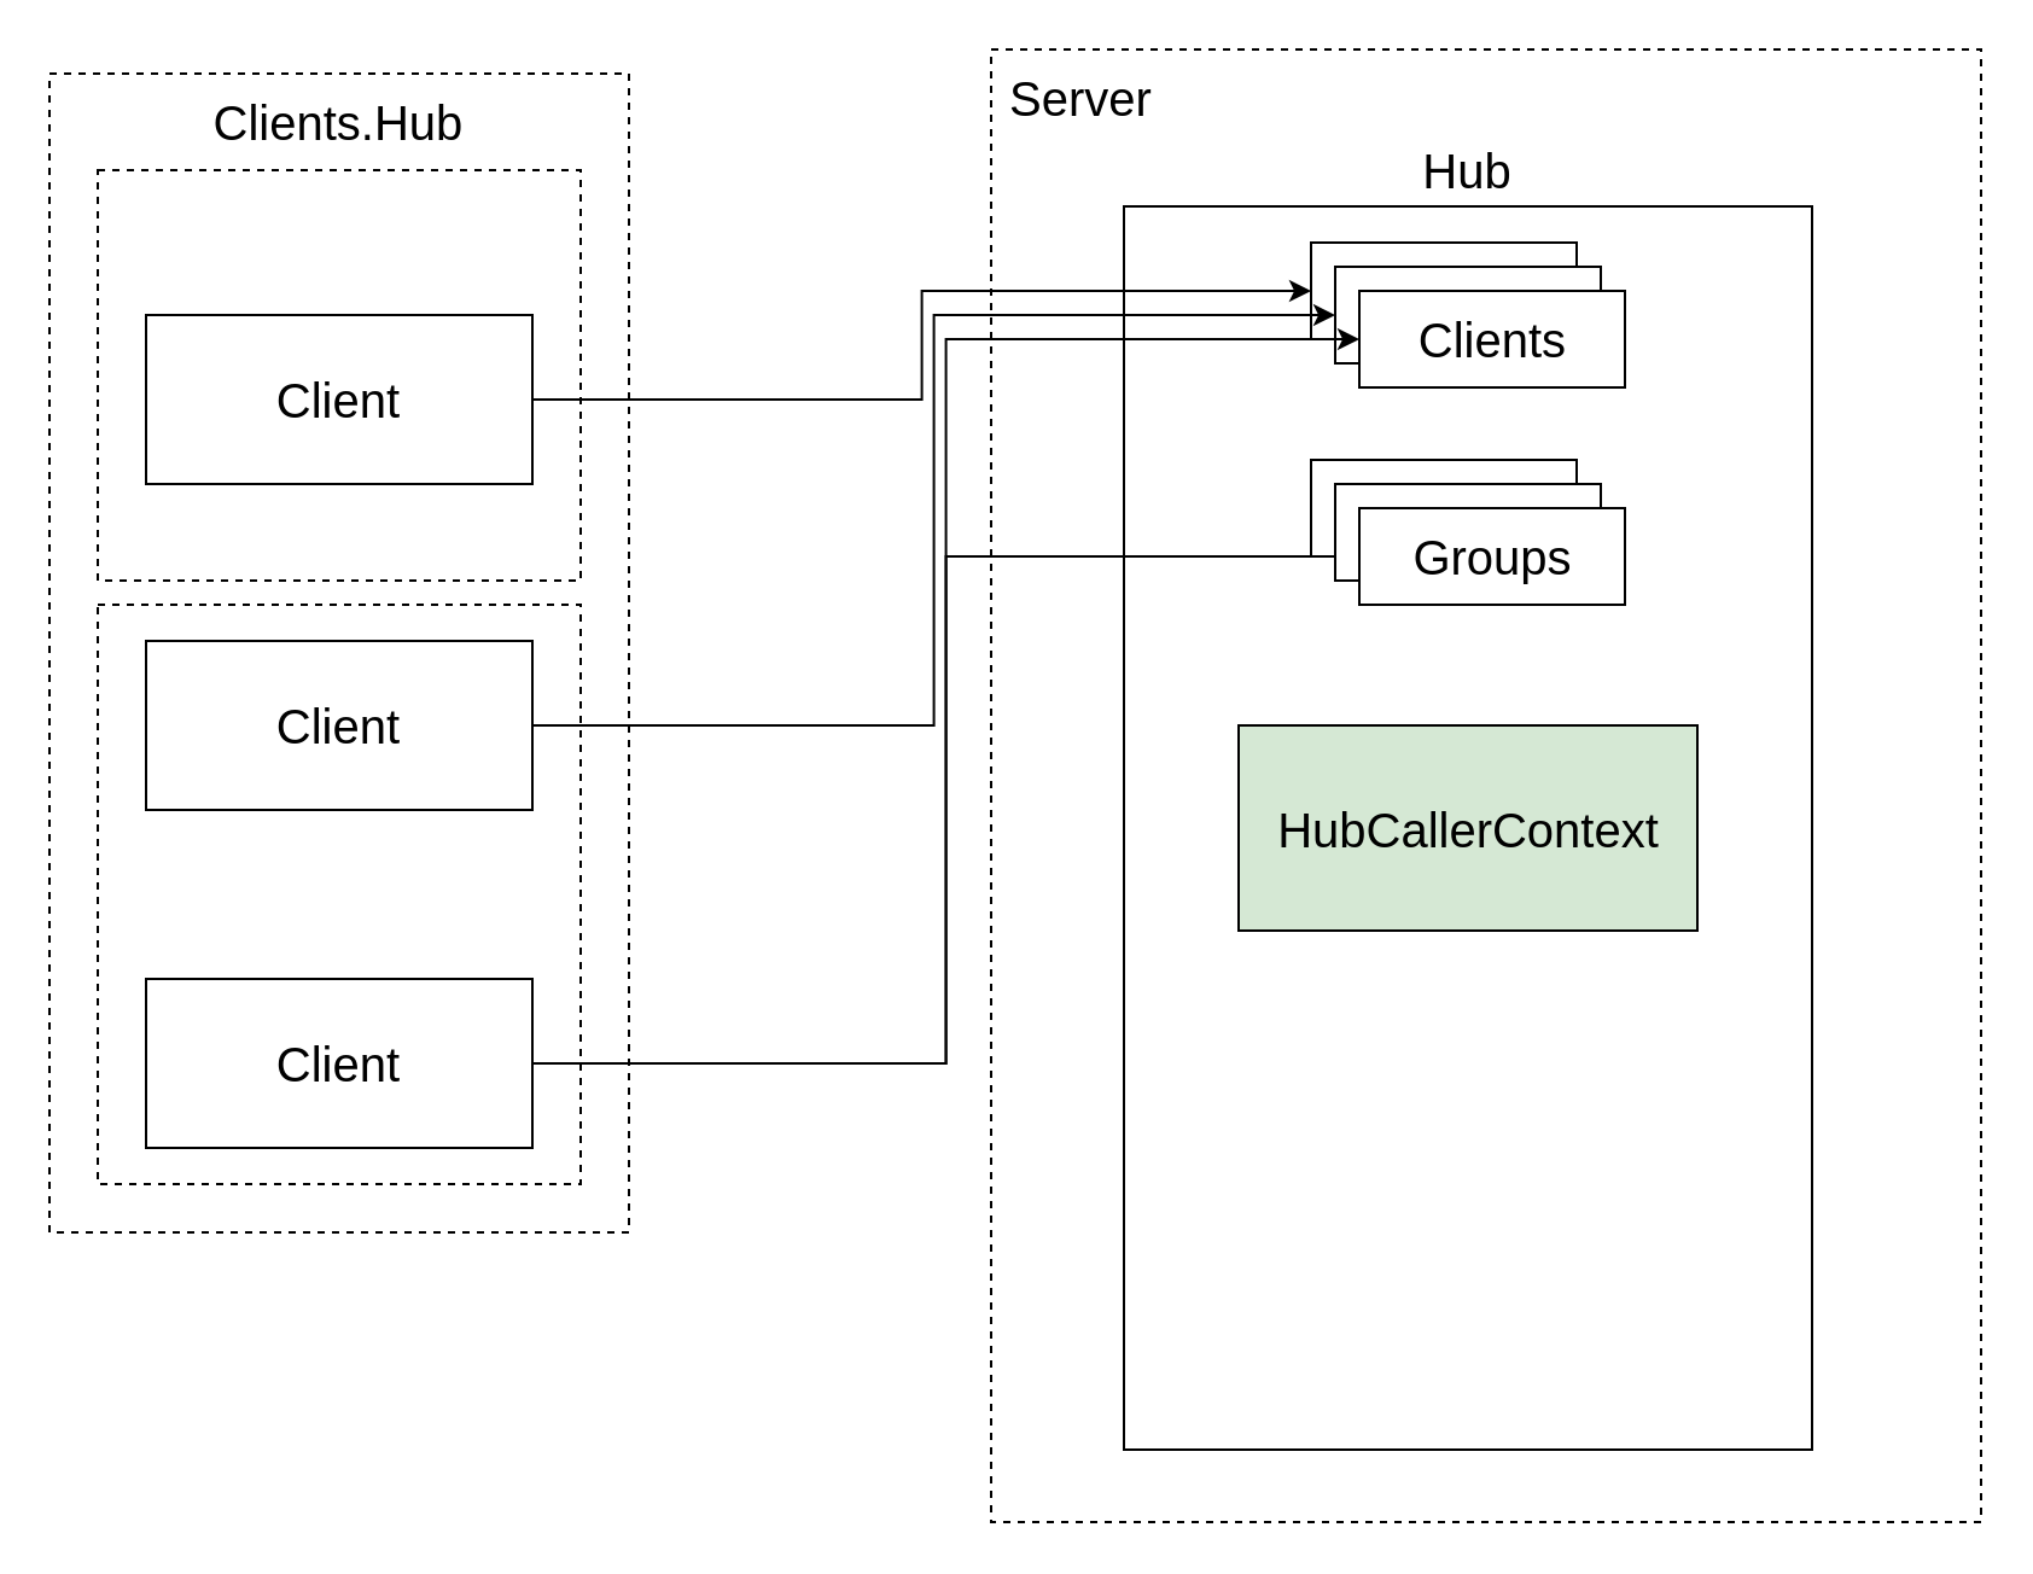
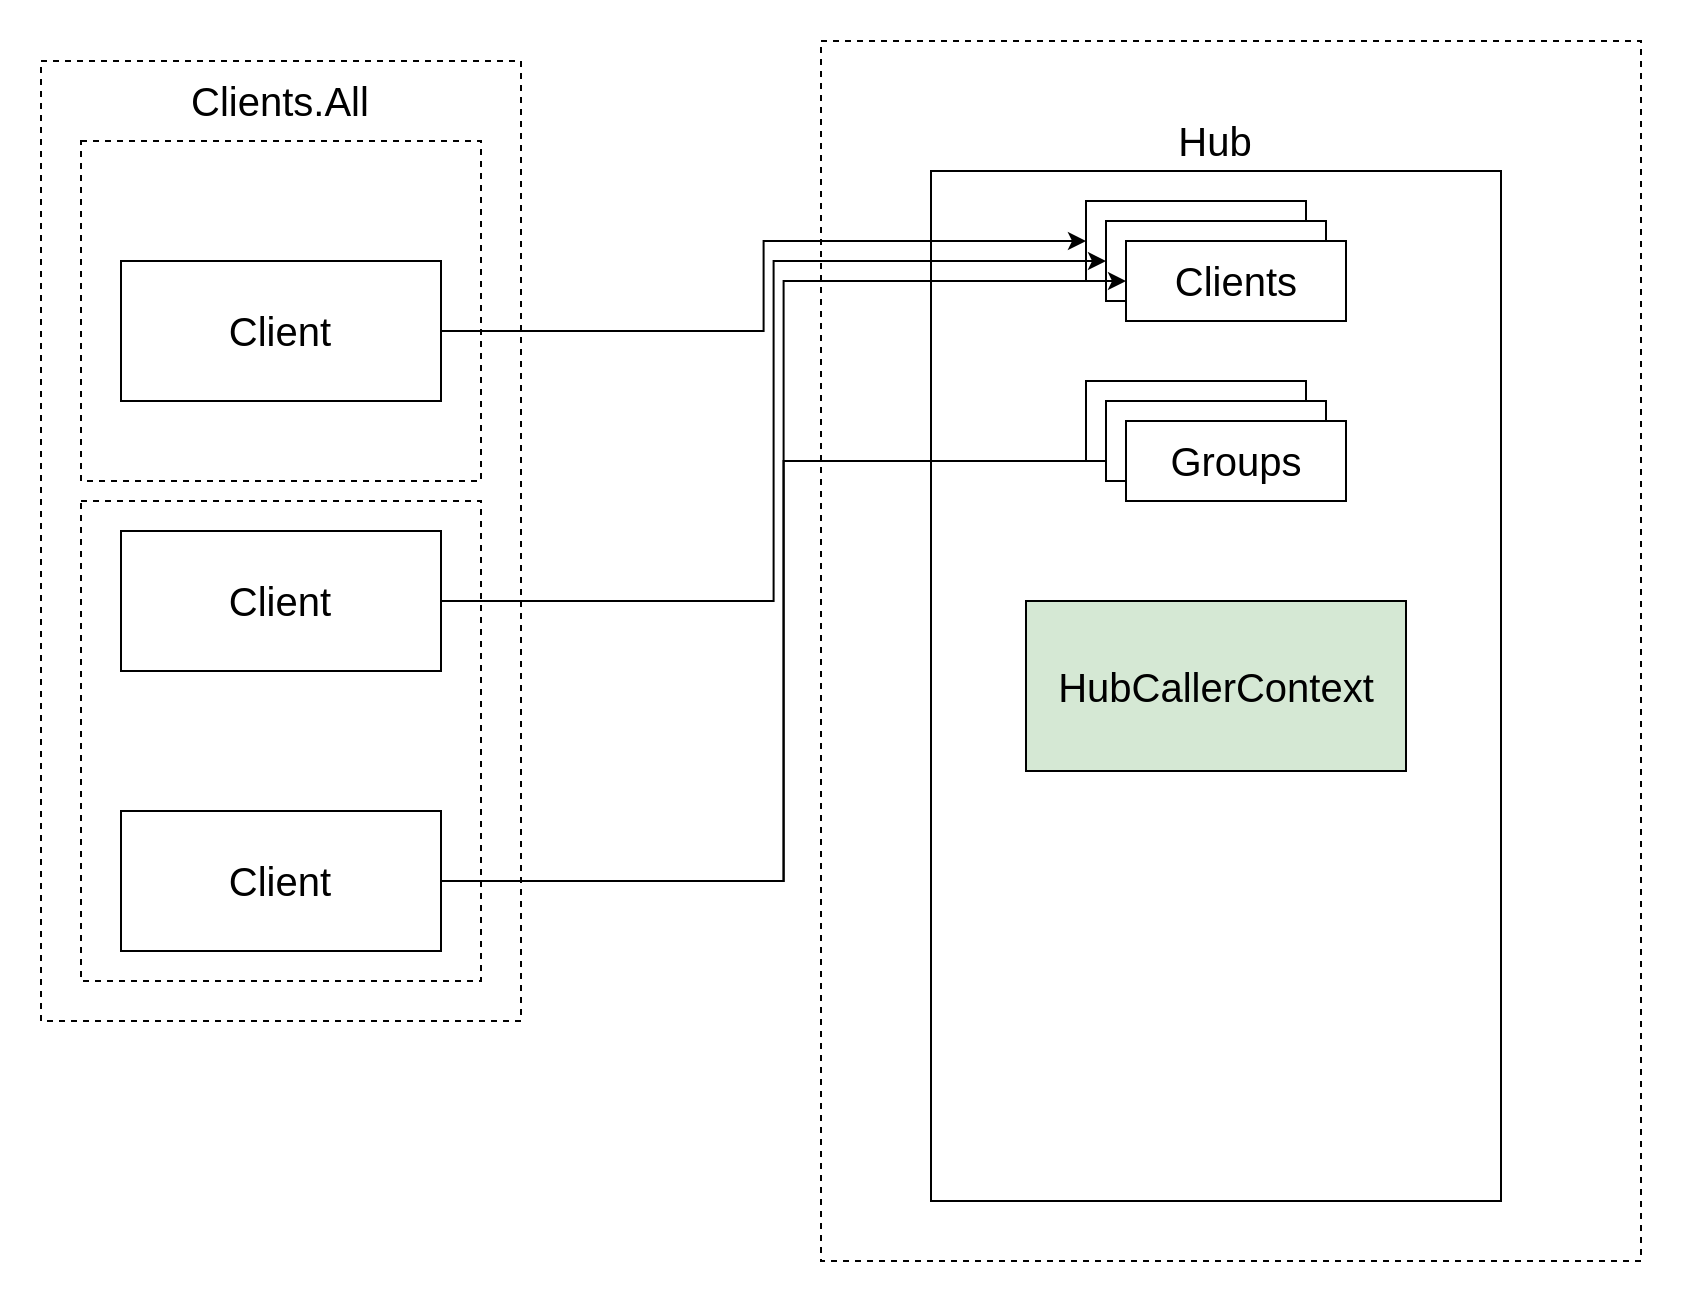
  <mxCell id="0" />
  <mxCell id="1" parent="0" />
  <mxCell id="2" value="" style="rounded=0;whiteSpace=wrap;html=1;dashed=1;fillColor=none;" vertex="1" parent="1"><mxGeometry x="20" y="30" width="240" height="480" as="geometry" /></mxCell>
  <mxCell id="3" value="" style="rounded=0;whiteSpace=wrap;html=1;dashed=1;fillColor=none;" vertex="1" parent="1"><mxGeometry x="40" y="70" width="200" height="170" as="geometry" /></mxCell>
  <mxCell id="4" value="" style="rounded=0;whiteSpace=wrap;html=1;dashed=1;fillColor=none;" vertex="1" parent="1"><mxGeometry x="410" y="20" width="410" height="610" as="geometry" /></mxCell>
  <mxCell id="5" value="&lt;font style=&quot;font-size: 20px&quot;&gt;Hub&lt;/font&gt;" style="rounded=0;whiteSpace=wrap;html=1;labelPosition=center;verticalLabelPosition=top;align=center;verticalAlign=bottom;" vertex="1" parent="1"><mxGeometry x="465" y="85" width="285" height="515" as="geometry" /></mxCell>
  <mxCell id="6" style="edgeStyle=orthogonalEdgeStyle;rounded=0;orthogonalLoop=1;jettySize=auto;html=1;exitX=1;exitY=0.5;exitDx=0;exitDy=0;entryX=0;entryY=0.5;entryDx=0;entryDy=0;" edge="1" parent="1" source="7" target="12"><mxGeometry relative="1" as="geometry" /></mxCell>
  <mxCell id="7" value="&lt;font style=&quot;font-size: 20px&quot;&gt;Client&lt;/font&gt;" style="rounded=0;whiteSpace=wrap;html=1;" vertex="1" parent="1"><mxGeometry x="60" y="130" width="160" height="70" as="geometry" /></mxCell>
- <mxCell id="8" value="&lt;font style=&quot;font-size: 20px&quot;&gt;Server&lt;/font&gt;" style="text;html=1;strokeColor=none;fillColor=none;align=center;verticalAlign=middle;whiteSpace=wrap;rounded=0;dashed=1;" vertex="1" parent="1"><mxGeometry x="410" y="20" width="75" height="40" as="geometry" /></mxCell>
  <mxCell id="9" value="&lt;font style=&quot;font-size: 20px&quot;&gt;Client&lt;/font&gt;" style="rounded=0;whiteSpace=wrap;html=1;" vertex="1" parent="1"><mxGeometry x="60" y="265" width="160" height="70" as="geometry" /></mxCell>
  <mxCell id="10" style="edgeStyle=orthogonalEdgeStyle;rounded=0;orthogonalLoop=1;jettySize=auto;html=1;exitX=1;exitY=0.5;exitDx=0;exitDy=0;entryX=0;entryY=0.5;entryDx=0;entryDy=0;" edge="1" parent="1" source="11" target="17"><mxGeometry relative="1" as="geometry" /></mxCell>
  <mxCell id="11" value="&lt;font style=&quot;font-size: 20px&quot;&gt;Client&lt;/font&gt;" style="rounded=0;whiteSpace=wrap;html=1;" vertex="1" parent="1"><mxGeometry x="60" y="405" width="160" height="70" as="geometry" /></mxCell>
  <mxCell id="12" value="&lt;font style=&quot;font-size: 20px&quot;&gt;Clients&lt;/font&gt;" style="rounded=0;whiteSpace=wrap;html=1;" vertex="1" parent="1"><mxGeometry x="542.5" y="100" width="110" height="40" as="geometry" /></mxCell>
  <mxCell id="13" value="&lt;font style=&quot;font-size: 20px&quot;&gt;Clients&lt;/font&gt;" style="rounded=0;whiteSpace=wrap;html=1;" vertex="1" parent="1"><mxGeometry x="552.5" y="110" width="110" height="40" as="geometry" /></mxCell>
  <mxCell id="14" value="&lt;font style=&quot;font-size: 20px&quot;&gt;Clients&lt;/font&gt;" style="rounded=0;whiteSpace=wrap;html=1;" vertex="1" parent="1"><mxGeometry x="562.5" y="120" width="110" height="40" as="geometry" /></mxCell>
  <mxCell id="15" value="&lt;span style=&quot;font-size: 20px&quot;&gt;Groups&lt;/span&gt;" style="rounded=0;whiteSpace=wrap;html=1;" vertex="1" parent="1"><mxGeometry x="542.5" y="190" width="110" height="40" as="geometry" /></mxCell>
  <mxCell id="16" value="&lt;span style=&quot;font-size: 20px&quot;&gt;Groups&lt;/span&gt;" style="rounded=0;whiteSpace=wrap;html=1;" vertex="1" parent="1"><mxGeometry x="552.5" y="200" width="110" height="40" as="geometry" /></mxCell>
  <mxCell id="17" value="&lt;span style=&quot;font-size: 20px&quot;&gt;Groups&lt;/span&gt;" style="rounded=0;whiteSpace=wrap;html=1;" vertex="1" parent="1"><mxGeometry x="562.5" y="210" width="110" height="40" as="geometry" /></mxCell>
  <mxCell id="18" value="&lt;font style=&quot;font-size: 20px&quot;&gt;HubCallerContext&lt;/font&gt;" style="rounded=0;whiteSpace=wrap;html=1;fillColor=#d5e8d4;" vertex="1" parent="1"><mxGeometry x="512.5" y="300" width="190" height="85" as="geometry" /></mxCell>
  <mxCell id="19" style="edgeStyle=orthogonalEdgeStyle;rounded=0;orthogonalLoop=1;jettySize=auto;html=1;exitX=1;exitY=0.5;exitDx=0;exitDy=0;entryX=0;entryY=0.5;entryDx=0;entryDy=0;" edge="1" parent="1" source="9" target="13"><mxGeometry relative="1" as="geometry" /></mxCell>
  <mxCell id="20" style="edgeStyle=orthogonalEdgeStyle;rounded=0;orthogonalLoop=1;jettySize=auto;html=1;exitX=1;exitY=0.5;exitDx=0;exitDy=0;entryX=0;entryY=0.5;entryDx=0;entryDy=0;" edge="1" parent="1" source="11" target="14"><mxGeometry relative="1" as="geometry" /></mxCell>
- <mxCell id="21" value="&lt;span style=&quot;font-size: 20px&quot;&gt;Clients.Hub&lt;/span&gt;" style="text;html=1;strokeColor=none;fillColor=none;align=center;verticalAlign=middle;whiteSpace=wrap;rounded=0;dashed=1;" vertex="1" parent="1"><mxGeometry x="55" y="30" width="170" height="40" as="geometry" /></mxCell>
+ <mxCell id="21" value="&lt;span style=&quot;font-size: 20px&quot;&gt;Clients.All&lt;/span&gt;" style="text;html=1;strokeColor=none;fillColor=none;align=center;verticalAlign=middle;whiteSpace=wrap;rounded=0;dashed=1;" vertex="1" parent="1"><mxGeometry x="55" y="30" width="170" height="40" as="geometry" /></mxCell>
  <mxCell id="22" value="" style="rounded=0;whiteSpace=wrap;html=1;dashed=1;fillColor=none;" vertex="1" parent="1"><mxGeometry x="40" y="250" width="200" height="240" as="geometry" /></mxCell>
